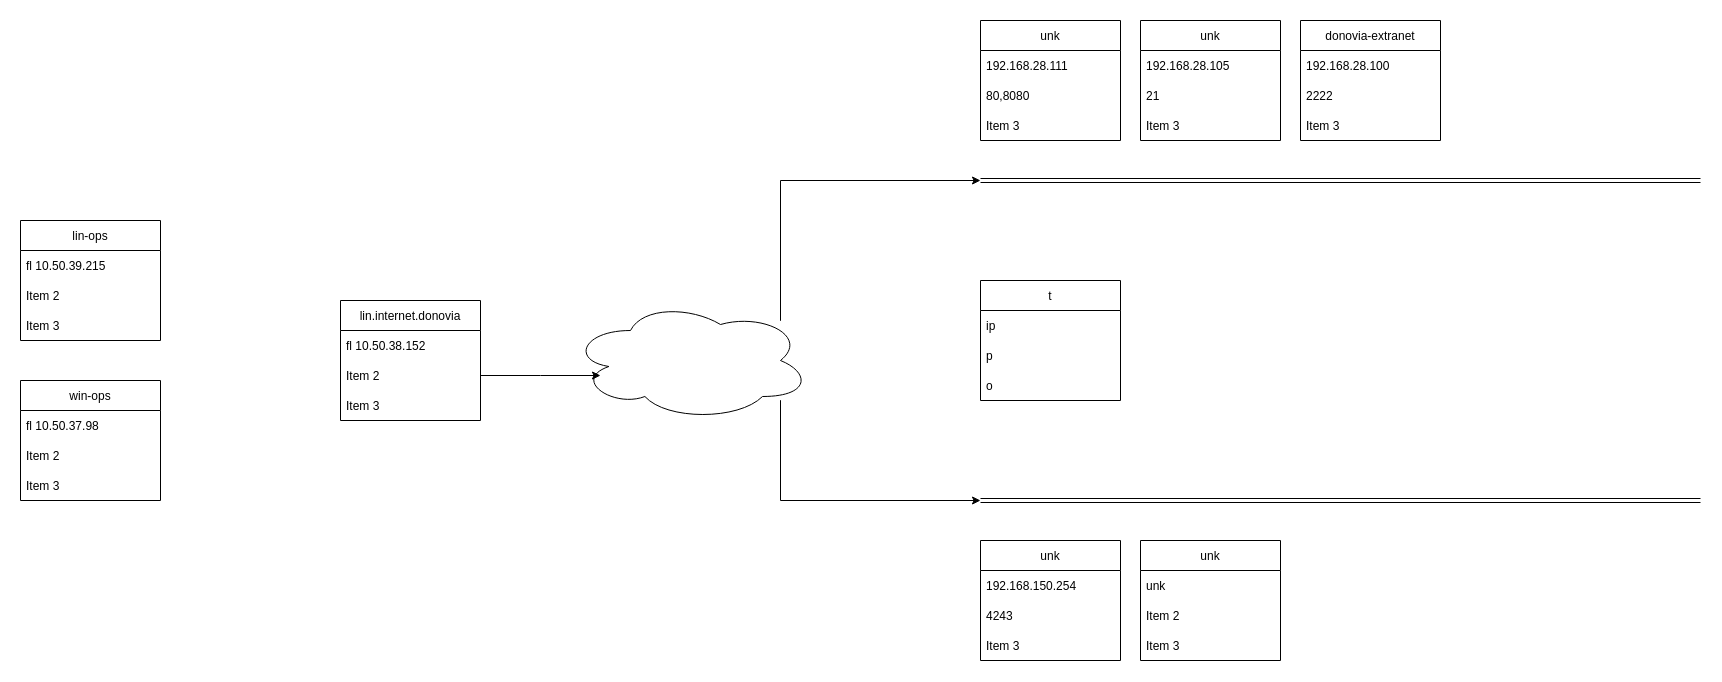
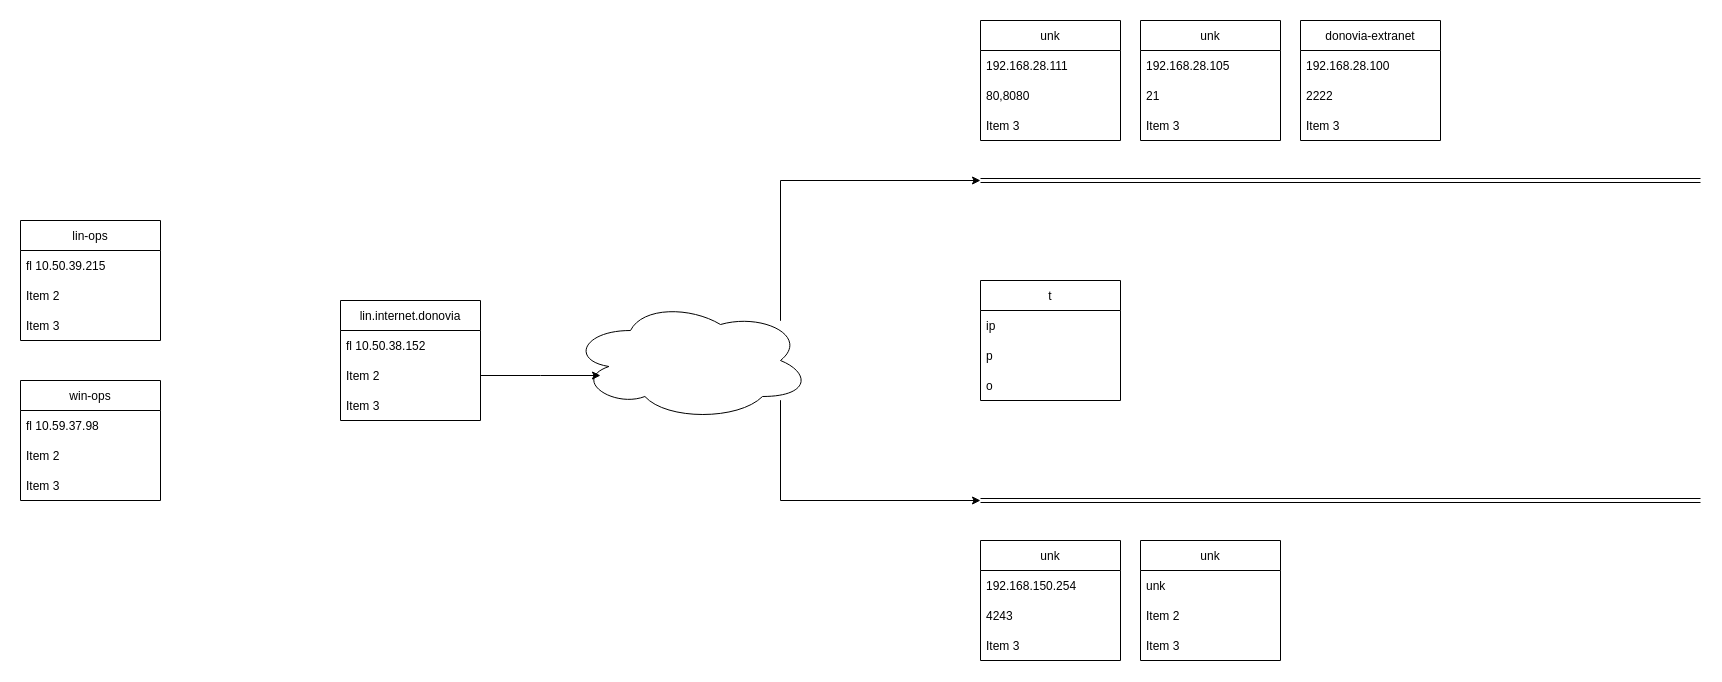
  <mxCell id="0" />
  <mxCell id="1" parent="0" />
  <mxCell id="2" value="lin-ops" style="swimlane;fontStyle=0;childLayout=stackLayout;horizontal=1;startSize=30;horizontalStack=0;resizeParent=1;resizeParentMax=0;resizeLast=0;collapsible=1;marginBottom=0;" parent="1" vertex="1"><mxGeometry x="20" y="220" width="140" height="120" as="geometry" /></mxCell>
  <mxCell id="3" value="fl 10.50.39.215" style="text;strokeColor=none;fillColor=none;align=left;verticalAlign=middle;spacingLeft=4;spacingRight=4;overflow=hidden;points=[[0,0.5],[1,0.5]];portConstraint=eastwest;rotatable=0;" parent="2" vertex="1"><mxGeometry y="30" width="140" height="30" as="geometry" /></mxCell>
  <mxCell id="4" value="Item 2" style="text;strokeColor=none;fillColor=none;align=left;verticalAlign=middle;spacingLeft=4;spacingRight=4;overflow=hidden;points=[[0,0.5],[1,0.5]];portConstraint=eastwest;rotatable=0;" parent="2" vertex="1"><mxGeometry y="60" width="140" height="30" as="geometry" /></mxCell>
  <mxCell id="5" value="Item 3" style="text;strokeColor=none;fillColor=none;align=left;verticalAlign=middle;spacingLeft=4;spacingRight=4;overflow=hidden;points=[[0,0.5],[1,0.5]];portConstraint=eastwest;rotatable=0;" parent="2" vertex="1"><mxGeometry y="90" width="140" height="30" as="geometry" /></mxCell>
  <mxCell id="6" value="win-ops" style="swimlane;fontStyle=0;childLayout=stackLayout;horizontal=1;startSize=30;horizontalStack=0;resizeParent=1;resizeParentMax=0;resizeLast=0;collapsible=1;marginBottom=0;" parent="1" vertex="1"><mxGeometry x="20" y="380" width="140" height="120" as="geometry" /></mxCell>
- <mxCell id="7" value="fl 10.50.37.98" style="text;strokeColor=none;fillColor=none;align=left;verticalAlign=middle;spacingLeft=4;spacingRight=4;overflow=hidden;points=[[0,0.5],[1,0.5]];portConstraint=eastwest;rotatable=0;" parent="6" vertex="1"><mxGeometry y="30" width="140" height="30" as="geometry" /></mxCell>
+ <mxCell id="7" value="fl 10.59.37.98" style="text;strokeColor=none;fillColor=none;align=left;verticalAlign=middle;spacingLeft=4;spacingRight=4;overflow=hidden;points=[[0,0.5],[1,0.5]];portConstraint=eastwest;rotatable=0;" parent="6" vertex="1"><mxGeometry y="30" width="140" height="30" as="geometry" /></mxCell>
  <mxCell id="8" value="Item 2" style="text;strokeColor=none;fillColor=none;align=left;verticalAlign=middle;spacingLeft=4;spacingRight=4;overflow=hidden;points=[[0,0.5],[1,0.5]];portConstraint=eastwest;rotatable=0;" parent="6" vertex="1"><mxGeometry y="60" width="140" height="30" as="geometry" /></mxCell>
  <mxCell id="9" value="Item 3" style="text;strokeColor=none;fillColor=none;align=left;verticalAlign=middle;spacingLeft=4;spacingRight=4;overflow=hidden;points=[[0,0.5],[1,0.5]];portConstraint=eastwest;rotatable=0;" parent="6" vertex="1"><mxGeometry y="90" width="140" height="30" as="geometry" /></mxCell>
  <mxCell id="10" value="lin.internet.donovia" style="swimlane;fontStyle=0;childLayout=stackLayout;horizontal=1;startSize=30;horizontalStack=0;resizeParent=1;resizeParentMax=0;resizeLast=0;collapsible=1;marginBottom=0;" parent="1" vertex="1"><mxGeometry x="340" y="300" width="140" height="120" as="geometry" /></mxCell>
  <mxCell id="11" value="fl 10.50.38.152" style="text;strokeColor=none;fillColor=none;align=left;verticalAlign=middle;spacingLeft=4;spacingRight=4;overflow=hidden;points=[[0,0.5],[1,0.5]];portConstraint=eastwest;rotatable=0;" parent="10" vertex="1"><mxGeometry y="30" width="140" height="30" as="geometry" /></mxCell>
  <mxCell id="12" value="Item 2" style="text;strokeColor=none;fillColor=none;align=left;verticalAlign=middle;spacingLeft=4;spacingRight=4;overflow=hidden;points=[[0,0.5],[1,0.5]];portConstraint=eastwest;rotatable=0;" parent="10" vertex="1"><mxGeometry y="60" width="140" height="30" as="geometry" /></mxCell>
  <mxCell id="13" value="Item 3" style="text;strokeColor=none;fillColor=none;align=left;verticalAlign=middle;spacingLeft=4;spacingRight=4;overflow=hidden;points=[[0,0.5],[1,0.5]];portConstraint=eastwest;rotatable=0;" parent="10" vertex="1"><mxGeometry y="90" width="140" height="30" as="geometry" /></mxCell>
  <mxCell id="14" style="edgeStyle=orthogonalEdgeStyle;rounded=0;orthogonalLoop=1;jettySize=auto;html=1;" parent="1" source="16" edge="1"><mxGeometry relative="1" as="geometry"><mxPoint x="980" as="targetPoint" y="180" /><Array as="points"><mxPoint x="780" y="180" /></Array></mxGeometry></mxCell>
  <mxCell id="15" style="edgeStyle=orthogonalEdgeStyle;rounded=0;orthogonalLoop=1;jettySize=auto;html=1;" parent="1" source="16" edge="1"><mxGeometry relative="1" as="geometry"><mxPoint x="980" y="500" as="targetPoint" /><Array as="points"><mxPoint x="780" y="500" /></Array></mxGeometry></mxCell>
  <mxCell id="16" value="" style="ellipse;shape=cloud;whiteSpace=wrap;html=1;" parent="1" vertex="1"><mxGeometry x="570" y="300" width="240" height="120" as="geometry" /></mxCell>
  <mxCell id="17" style="edgeStyle=orthogonalEdgeStyle;rounded=0;orthogonalLoop=1;jettySize=auto;html=1;" parent="1" source="12" edge="1"><mxGeometry relative="1" as="geometry"><mxPoint x="600" y="375" as="targetPoint" /></mxGeometry></mxCell>
  <mxCell id="18" value="" style="shape=link;html=1;rounded=0;" parent="1" edge="1"><mxGeometry width="100" relative="1" as="geometry"><mxPoint x="980" as="sourcePoint" y="180" /><mxPoint x="1700" as="targetPoint" y="180" /></mxGeometry></mxCell>
  <mxCell id="19" value="" style="shape=link;html=1;rounded=0;" parent="1" edge="1"><mxGeometry width="100" relative="1" as="geometry"><mxPoint x="980" y="500" as="sourcePoint" /><mxPoint x="1700" y="500" as="targetPoint" /></mxGeometry></mxCell>
  <mxCell id="20" value="unk" style="swimlane;fontStyle=0;childLayout=stackLayout;horizontal=1;startSize=30;horizontalStack=0;resizeParent=1;resizeParentMax=0;resizeLast=0;collapsible=1;marginBottom=0;" parent="1" vertex="1"><mxGeometry x="1140" y="20" width="140" height="120" as="geometry" /></mxCell>
  <mxCell id="21" value="192.168.28.105" style="text;strokeColor=none;fillColor=none;align=left;verticalAlign=middle;spacingLeft=4;spacingRight=4;overflow=hidden;points=[[0,0.5],[1,0.5]];portConstraint=eastwest;rotatable=0;" parent="20" vertex="1"><mxGeometry y="30" width="140" height="30" as="geometry" /></mxCell>
  <mxCell id="22" value="21" style="text;strokeColor=none;fillColor=none;align=left;verticalAlign=middle;spacingLeft=4;spacingRight=4;overflow=hidden;points=[[0,0.5],[1,0.5]];portConstraint=eastwest;rotatable=0;" parent="20" vertex="1"><mxGeometry y="60" width="140" height="30" as="geometry" /></mxCell>
  <mxCell id="23" value="Item 3" style="text;strokeColor=none;fillColor=none;align=left;verticalAlign=middle;spacingLeft=4;spacingRight=4;overflow=hidden;points=[[0,0.5],[1,0.5]];portConstraint=eastwest;rotatable=0;" parent="20" vertex="1"><mxGeometry y="90" width="140" height="30" as="geometry" /></mxCell>
  <mxCell id="24" value="unk" style="swimlane;fontStyle=0;childLayout=stackLayout;horizontal=1;startSize=30;horizontalStack=0;resizeParent=1;resizeParentMax=0;resizeLast=0;collapsible=1;marginBottom=0;" parent="1" vertex="1"><mxGeometry x="980" y="20" width="140" height="120" as="geometry" /></mxCell>
  <mxCell id="25" value="192.168.28.111" style="text;strokeColor=none;fillColor=none;align=left;verticalAlign=middle;spacingLeft=4;spacingRight=4;overflow=hidden;points=[[0,0.5],[1,0.5]];portConstraint=eastwest;rotatable=0;" parent="24" vertex="1"><mxGeometry y="30" width="140" height="30" as="geometry" /></mxCell>
  <mxCell id="26" value="80,8080" style="text;strokeColor=none;fillColor=none;align=left;verticalAlign=middle;spacingLeft=4;spacingRight=4;overflow=hidden;points=[[0,0.5],[1,0.5]];portConstraint=eastwest;rotatable=0;" parent="24" vertex="1"><mxGeometry y="60" width="140" height="30" as="geometry" /></mxCell>
  <mxCell id="27" value="Item 3" style="text;strokeColor=none;fillColor=none;align=left;verticalAlign=middle;spacingLeft=4;spacingRight=4;overflow=hidden;points=[[0,0.5],[1,0.5]];portConstraint=eastwest;rotatable=0;" parent="24" vertex="1"><mxGeometry y="90" width="140" height="30" as="geometry" /></mxCell>
  <mxCell id="28" value="donovia-extranet" style="swimlane;fontStyle=0;childLayout=stackLayout;horizontal=1;startSize=30;horizontalStack=0;resizeParent=1;resizeParentMax=0;resizeLast=0;collapsible=1;marginBottom=0;" parent="1" vertex="1"><mxGeometry x="1300" y="20" width="140" height="120" as="geometry" /></mxCell>
  <mxCell id="29" value="192.168.28.100" style="text;strokeColor=none;fillColor=none;align=left;verticalAlign=middle;spacingLeft=4;spacingRight=4;overflow=hidden;points=[[0,0.5],[1,0.5]];portConstraint=eastwest;rotatable=0;" parent="28" vertex="1"><mxGeometry y="30" width="140" height="30" as="geometry" /></mxCell>
  <mxCell id="30" value="2222" style="text;strokeColor=none;fillColor=none;align=left;verticalAlign=middle;spacingLeft=4;spacingRight=4;overflow=hidden;points=[[0,0.5],[1,0.5]];portConstraint=eastwest;rotatable=0;" parent="28" vertex="1"><mxGeometry y="60" width="140" height="30" as="geometry" /></mxCell>
  <mxCell id="31" value="Item 3" style="text;strokeColor=none;fillColor=none;align=left;verticalAlign=middle;spacingLeft=4;spacingRight=4;overflow=hidden;points=[[0,0.5],[1,0.5]];portConstraint=eastwest;rotatable=0;" parent="28" vertex="1"><mxGeometry y="90" width="140" height="30" as="geometry" /></mxCell>
  <mxCell id="32" value="t" style="swimlane;fontStyle=0;childLayout=stackLayout;horizontal=1;startSize=30;horizontalStack=0;resizeParent=1;resizeParentMax=0;resizeLast=0;collapsible=1;marginBottom=0;" parent="1" vertex="1"><mxGeometry x="980" y="280" width="140" height="120" as="geometry" /></mxCell>
  <mxCell id="33" value="ip" style="text;strokeColor=none;fillColor=none;align=left;verticalAlign=middle;spacingLeft=4;spacingRight=4;overflow=hidden;points=[[0,0.5],[1,0.5]];portConstraint=eastwest;rotatable=0;" parent="32" vertex="1"><mxGeometry y="30" width="140" height="30" as="geometry" /></mxCell>
  <mxCell id="34" value="p" style="text;strokeColor=none;fillColor=none;align=left;verticalAlign=middle;spacingLeft=4;spacingRight=4;overflow=hidden;points=[[0,0.5],[1,0.5]];portConstraint=eastwest;rotatable=0;" parent="32" vertex="1"><mxGeometry y="60" width="140" height="30" as="geometry" /></mxCell>
  <mxCell id="35" value="o" style="text;strokeColor=none;fillColor=none;align=left;verticalAlign=middle;spacingLeft=4;spacingRight=4;overflow=hidden;points=[[0,0.5],[1,0.5]];portConstraint=eastwest;rotatable=0;" parent="32" vertex="1"><mxGeometry y="90" width="140" height="30" as="geometry" /></mxCell>
  <mxCell id="36" value="unk" style="swimlane;fontStyle=0;childLayout=stackLayout;horizontal=1;startSize=30;horizontalStack=0;resizeParent=1;resizeParentMax=0;resizeLast=0;collapsible=1;marginBottom=0;" parent="1" vertex="1"><mxGeometry x="1140" y="540" width="140" height="120" as="geometry" /></mxCell>
  <mxCell id="37" value="unk" style="text;strokeColor=none;fillColor=none;align=left;verticalAlign=middle;spacingLeft=4;spacingRight=4;overflow=hidden;points=[[0,0.5],[1,0.5]];portConstraint=eastwest;rotatable=0;" parent="36" vertex="1"><mxGeometry y="30" width="140" height="30" as="geometry" /></mxCell>
  <mxCell id="38" value="Item 2" style="text;strokeColor=none;fillColor=none;align=left;verticalAlign=middle;spacingLeft=4;spacingRight=4;overflow=hidden;points=[[0,0.5],[1,0.5]];portConstraint=eastwest;rotatable=0;" parent="36" vertex="1"><mxGeometry y="60" width="140" height="30" as="geometry" /></mxCell>
  <mxCell id="39" value="Item 3" style="text;strokeColor=none;fillColor=none;align=left;verticalAlign=middle;spacingLeft=4;spacingRight=4;overflow=hidden;points=[[0,0.5],[1,0.5]];portConstraint=eastwest;rotatable=0;" parent="36" vertex="1"><mxGeometry y="90" width="140" height="30" as="geometry" /></mxCell>
  <mxCell id="40" value="unk" style="swimlane;fontStyle=0;childLayout=stackLayout;horizontal=1;startSize=30;horizontalStack=0;resizeParent=1;resizeParentMax=0;resizeLast=0;collapsible=1;marginBottom=0;" parent="1" vertex="1"><mxGeometry x="980" y="540" width="140" height="120" as="geometry" /></mxCell>
  <mxCell id="41" value="192.168.150.254" style="text;strokeColor=none;fillColor=none;align=left;verticalAlign=middle;spacingLeft=4;spacingRight=4;overflow=hidden;points=[[0,0.5],[1,0.5]];portConstraint=eastwest;rotatable=0;" parent="40" vertex="1"><mxGeometry y="30" width="140" height="30" as="geometry" /></mxCell>
  <mxCell id="42" value="4243" style="text;strokeColor=none;fillColor=none;align=left;verticalAlign=middle;spacingLeft=4;spacingRight=4;overflow=hidden;points=[[0,0.5],[1,0.5]];portConstraint=eastwest;rotatable=0;" parent="40" vertex="1"><mxGeometry y="60" width="140" height="30" as="geometry" /></mxCell>
  <mxCell id="43" value="Item 3" style="text;strokeColor=none;fillColor=none;align=left;verticalAlign=middle;spacingLeft=4;spacingRight=4;overflow=hidden;points=[[0,0.5],[1,0.5]];portConstraint=eastwest;rotatable=0;" parent="40" vertex="1"><mxGeometry y="90" width="140" height="30" as="geometry" /></mxCell>
